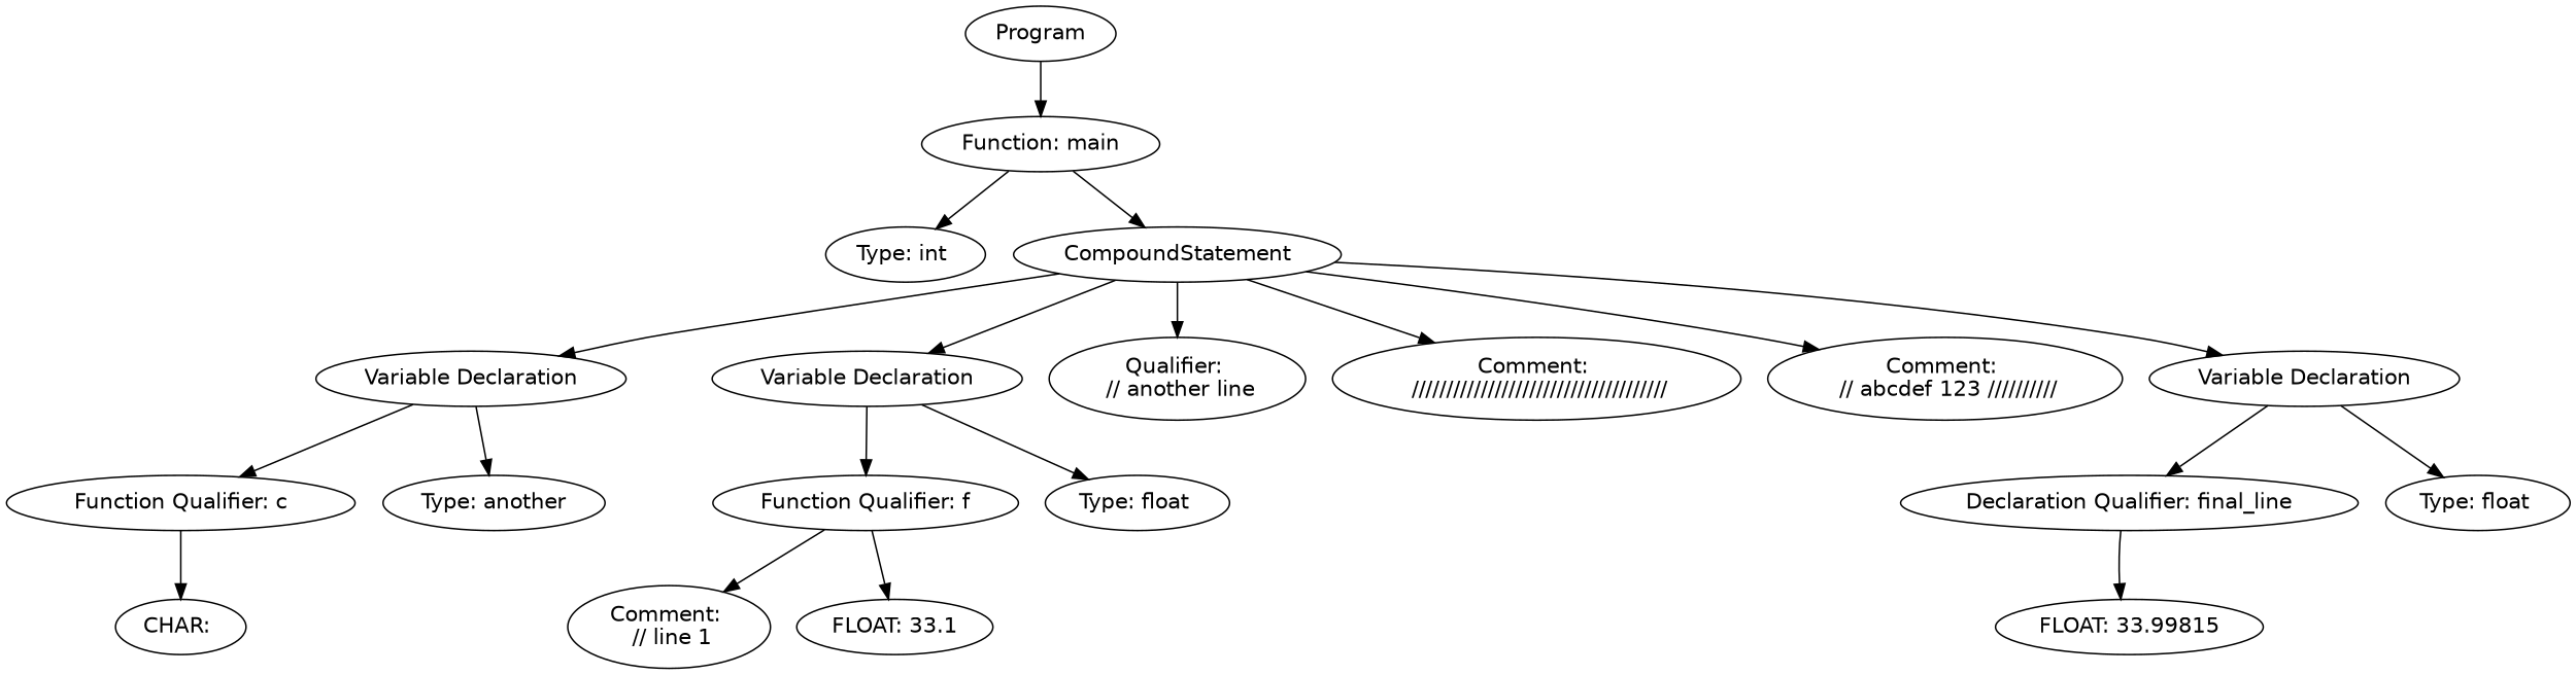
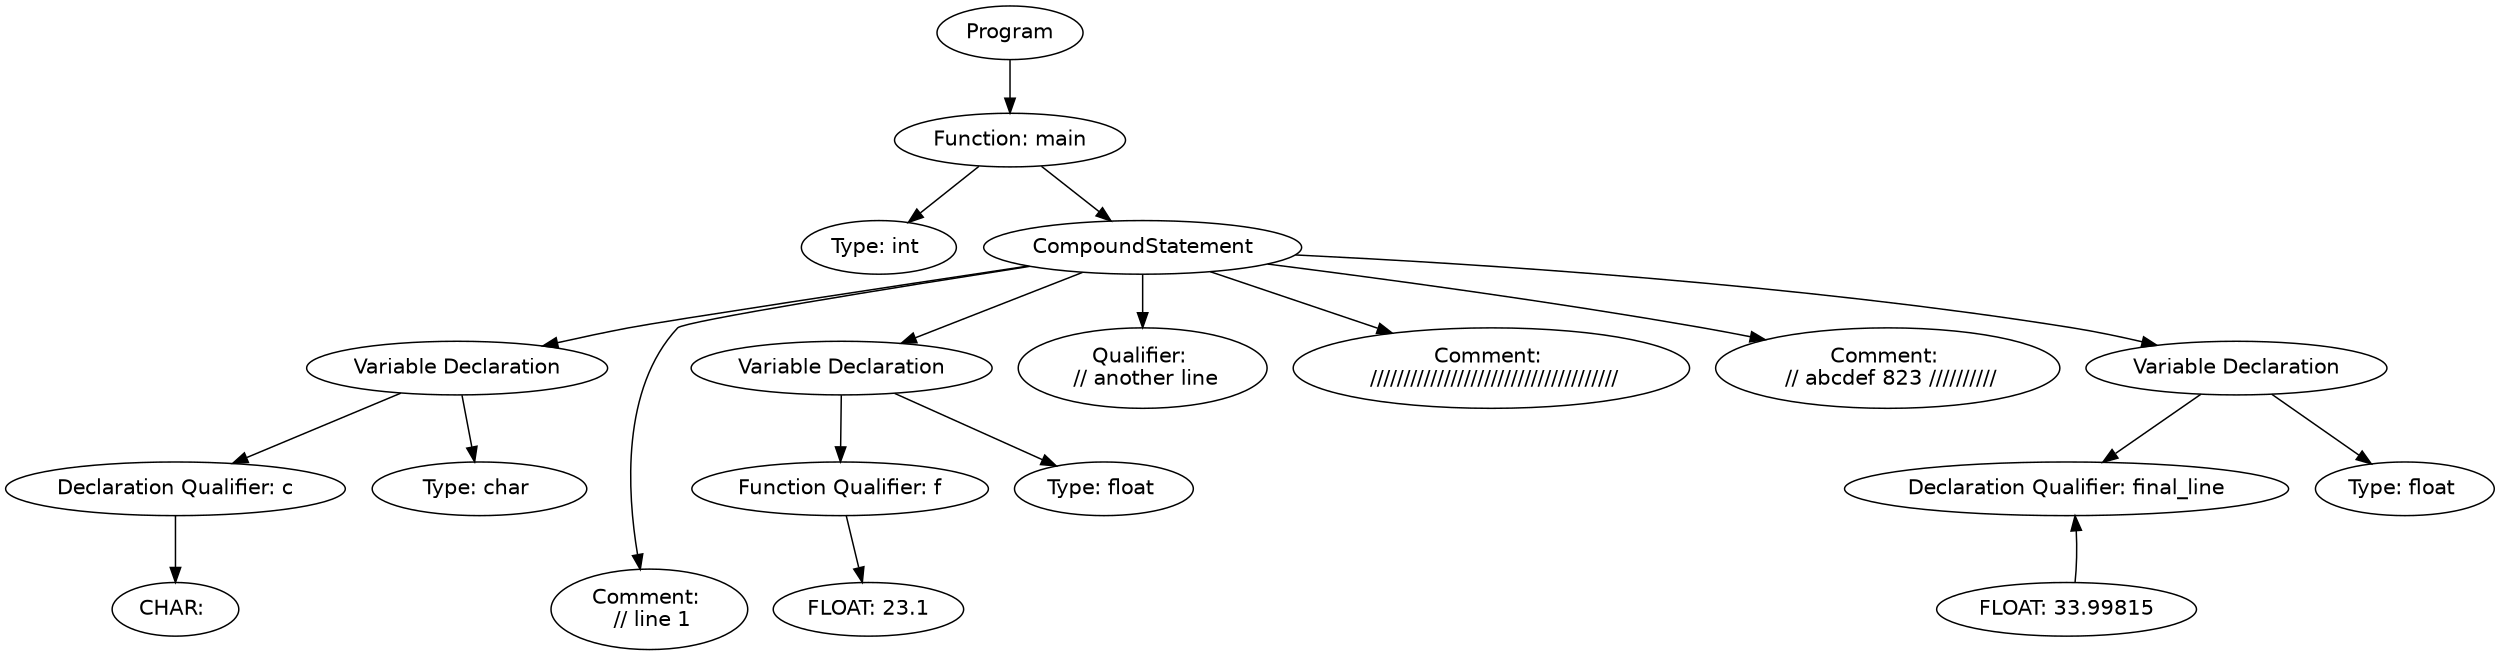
  digraph {
    fontname="DejaVu Sans"
    node [fontname="DejaVu Sans"]
    edge [fontname="DejaVu Sans"]
    n1 [label=Program]
    n2 [label="Function: main"]
    n3 [label="Type: int "]
    n4 [label=CompoundStatement]
    n5 [label="Comment: \n // line 1"]
    n6 [label="Variable Declaration"]
    n7 [label="Variable Declaration"]
    n8 [label="Qualifier: \n // another line"]
    n9 [label="Comment: \n /////////////////////////////////////"]
-   n10 [label="Comment: \n // abcdef 123 //////////"]
+   n10 [label="Comment: \n // abcdef 823 //////////"]
    n11 [label="Variable Declaration"]
-   n12 [label="Type: another"]
-   n13 [label="Function Qualifier: c"]
+   n12 [label="Type: char "]
+   n13 [label="Declaration Qualifier: c"]
    n14 [label="Type: float "]
    n15 [label="Function Qualifier: f"]
    n16 [label="Type: float "]
    n17 [label="Declaration Qualifier: final_line"]
    n18 [label="CHAR: \n"]
-   n19 [label="FLOAT: 33.1"]
+   n19 [label="FLOAT: 23.1"]
    n20 [label="FLOAT: 33.99815"]
    n1 -> n2
    n2 -> n3
    n2 -> n4
-   n15 -> n5
+   n4 -> n5
    n4 -> n6
    n4 -> n7
    n4 -> n8
    n4 -> n9
    n4 -> n10
    n4 -> n11
    n6 -> n12
    n6 -> n13
    n7 -> n14
    n7 -> n15
    n11 -> n16
    n11 -> n17
    n13 -> n18
    n15 -> n19
-   n17 -> n20
+   n20 -> n17
  }
